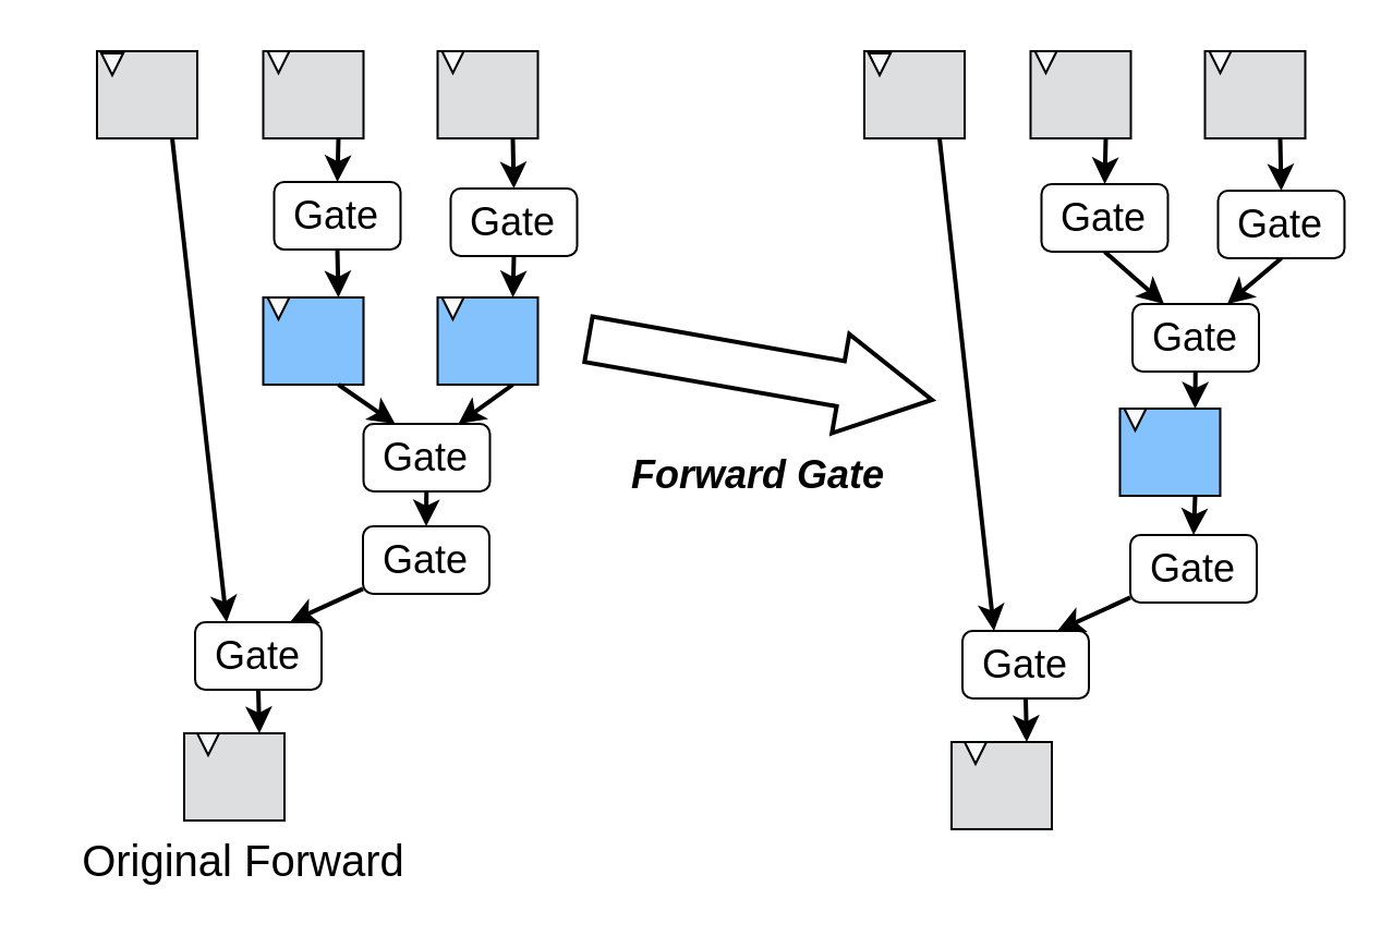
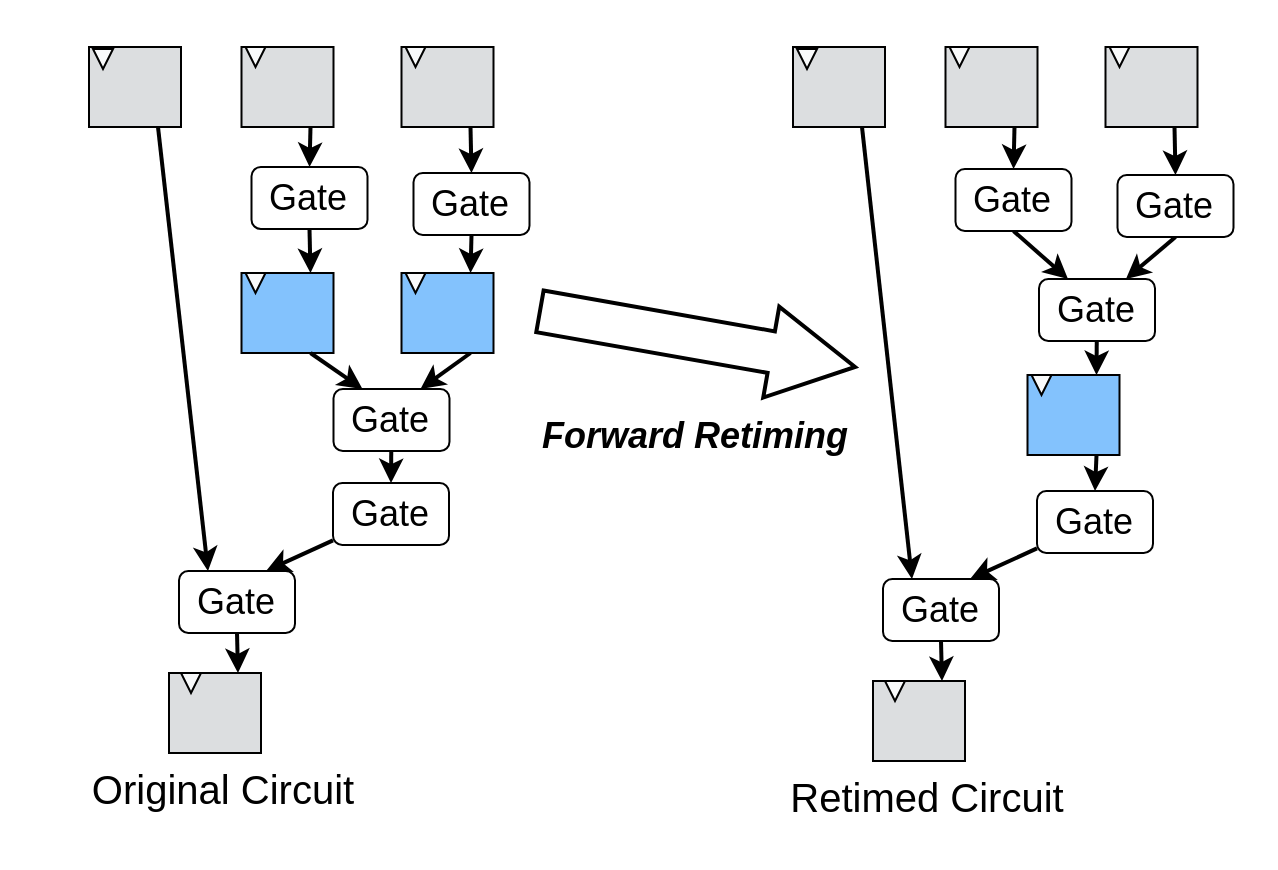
  <mxCell id="0" />
  <mxCell id="1" parent="0" />
  <mxCell id="2" value="" style="shape=singleArrow;whiteSpace=wrap;html=1;arrowWidth=0.457;arrowSize=0.266;rotation=10;strokeWidth=2;" vertex="1" parent="1"><mxGeometry x="268.25" y="146" width="160" height="46.12" as="geometry" /></mxCell>
  <mxCell id="3" style="rounded=0;orthogonalLoop=1;jettySize=auto;html=1;exitX=1;exitY=0.25;exitDx=0;exitDy=0;entryX=0.75;entryY=0;entryDx=0;entryDy=0;strokeWidth=2;" edge="1" parent="1" source="4" target="28"><mxGeometry relative="1" as="geometry"><mxPoint x="195.857" y="191.393" as="targetPoint" /></mxGeometry></mxCell>
  <mxCell id="4" value="" style="rounded=0;whiteSpace=wrap;html=1;fillColor=light-dark(#83c2fd, #121212);container=0;rotation=90;" vertex="1" parent="1"><mxGeometry x="203.25" y="133" width="40" height="46" as="geometry" /></mxCell>
  <mxCell id="5" value="" style="triangle;whiteSpace=wrap;html=1;strokeWidth=1;fillColor=light-dark(#f9fafb, #1d293b);strokeColor=#000000;fontFamily=Times New Roman;container=0;rotation=90;" vertex="1" parent="1"><mxGeometry x="202.25" y="136" width="10" height="10" as="geometry" /></mxCell>
  <mxCell id="6" value="" style="rounded=0;whiteSpace=wrap;html=1;fillColor=light-dark(#83c2fd, #121212);container=0;rotation=90;" vertex="1" parent="1"><mxGeometry x="123.25" y="133" width="40" height="46" as="geometry" /></mxCell>
  <mxCell id="7" value="" style="triangle;whiteSpace=wrap;html=1;strokeWidth=1;fillColor=light-dark(#f9fafb, #1d293b);strokeColor=#000000;fontFamily=Times New Roman;container=0;rotation=90;" vertex="1" parent="1"><mxGeometry x="122.25" y="136" width="10" height="10" as="geometry" /></mxCell>
  <mxCell id="8" value="" style="rounded=0;whiteSpace=wrap;html=1;fillColor=light-dark(#dcdee0, #121212);container=0;rotation=90;" vertex="1" parent="1"><mxGeometry x="47" y="20" width="40" height="46" as="geometry" /></mxCell>
  <mxCell id="9" value="" style="triangle;whiteSpace=wrap;html=1;strokeWidth=1;fillColor=light-dark(#f9fafb, #1d293b);strokeColor=#000000;fontFamily=Times New Roman;container=0;rotation=90;" vertex="1" parent="1"><mxGeometry x="46" y="24" width="10" height="10" as="geometry" /></mxCell>
  <mxCell id="10" style="rounded=0;orthogonalLoop=1;jettySize=auto;html=1;exitX=1;exitY=0.25;exitDx=0;exitDy=0;entryX=0.25;entryY=0;entryDx=0;entryDy=0;strokeWidth=2;" edge="1" parent="1" source="6" target="28"><mxGeometry relative="1" as="geometry"><mxPoint x="179.58" y="188.11" as="targetPoint" /></mxGeometry></mxCell>
  <mxCell id="11" style="edgeStyle=orthogonalEdgeStyle;rounded=0;orthogonalLoop=1;jettySize=auto;html=1;entryX=0;entryY=0.25;entryDx=0;entryDy=0;strokeWidth=2;exitX=0.5;exitY=1;exitDx=0;exitDy=0;" edge="1" parent="1" source="31" target="13"><mxGeometry relative="1" as="geometry"><mxPoint x="119" y="339" as="targetPoint" /><mxPoint x="119" y="309" as="sourcePoint" /></mxGeometry></mxCell>
  <mxCell id="12" style="rounded=0;orthogonalLoop=1;jettySize=auto;html=1;exitX=1;exitY=0.25;exitDx=0;exitDy=0;entryX=0.25;entryY=0;entryDx=0;entryDy=0;strokeWidth=2;" edge="1" parent="1" source="8" target="31"><mxGeometry relative="1" as="geometry"><mxPoint x="106.393" y="246.393" as="targetPoint" /></mxGeometry></mxCell>
  <mxCell id="13" value="" style="rounded=0;whiteSpace=wrap;html=1;fillColor=light-dark(#dcdee0, #121212);container=0;rotation=90;" vertex="1" parent="1"><mxGeometry x="87" y="333" width="40" height="46" as="geometry" /></mxCell>
  <mxCell id="14" value="" style="triangle;whiteSpace=wrap;html=1;strokeWidth=1;fillColor=light-dark(#f9fafb, #1d293b);strokeColor=#000000;fontFamily=Times New Roman;container=0;rotation=90;" vertex="1" parent="1"><mxGeometry x="90" y="336" width="10" height="10" as="geometry" /></mxCell>
- <mxCell id="15" value="&lt;font style=&quot;font-size: 18px;&quot; face=&quot;Helvetica&quot;&gt;&lt;b style=&quot;&quot;&gt;&lt;i&gt;Forward Gate&lt;/i&gt;&lt;/b&gt;&lt;/font&gt;" style="text;html=1;align=center;verticalAlign=middle;whiteSpace=wrap;rounded=0;" vertex="1" parent="1"><mxGeometry x="256" y="203" width="183" height="30" as="geometry" /></mxCell>
- <mxCell id="16" value="&lt;font style=&quot;font-size: 20px;&quot; face=&quot;Helvetica&quot;&gt;Original Forward&lt;/font&gt;" style="text;html=1;align=center;verticalAlign=middle;whiteSpace=wrap;rounded=0;" vertex="1" parent="1"><mxGeometry x="20" y="379" width="183" height="30" as="geometry" /></mxCell>
+ <mxCell id="15" value="&lt;font style=&quot;font-size: 18px;&quot; face=&quot;Helvetica&quot;&gt;&lt;b style=&quot;&quot;&gt;&lt;i&gt;Forward Retiming&lt;/i&gt;&lt;/b&gt;&lt;/font&gt;" style="text;html=1;align=center;verticalAlign=middle;whiteSpace=wrap;rounded=0;" vertex="1" parent="1"><mxGeometry x="256" y="203" width="183" height="30" as="geometry" /></mxCell>
+ <mxCell id="16" value="&lt;font style=&quot;font-size: 20px;&quot; face=&quot;Helvetica&quot;&gt;Original Circuit&lt;/font&gt;" style="text;html=1;align=center;verticalAlign=middle;whiteSpace=wrap;rounded=0;" vertex="1" parent="1"><mxGeometry x="20" y="379" width="183" height="30" as="geometry" /></mxCell>
  <mxCell id="17" style="rounded=0;orthogonalLoop=1;jettySize=auto;html=1;exitX=1;exitY=0.25;exitDx=0;exitDy=0;entryX=0.5;entryY=0;entryDx=0;entryDy=0;strokeWidth=2;" edge="1" parent="1" source="18" target="26"><mxGeometry relative="1" as="geometry"><mxPoint x="157.857" y="87.393" as="targetPoint" /></mxGeometry></mxCell>
  <mxCell id="18" value="" style="rounded=0;whiteSpace=wrap;html=1;fillColor=light-dark(#dcdee0, #121212);container=0;rotation=90;" vertex="1" parent="1"><mxGeometry x="123.25" y="20" width="40" height="46" as="geometry" /></mxCell>
  <mxCell id="19" value="" style="triangle;whiteSpace=wrap;html=1;strokeWidth=1;fillColor=light-dark(#f9fafb, #1d293b);strokeColor=#000000;fontFamily=Times New Roman;container=0;rotation=90;" vertex="1" parent="1"><mxGeometry x="122.25" y="23" width="10" height="10" as="geometry" /></mxCell>
  <mxCell id="20" style="rounded=0;orthogonalLoop=1;jettySize=auto;html=1;exitX=0.5;exitY=1;exitDx=0;exitDy=0;entryX=0;entryY=0.25;entryDx=0;entryDy=0;strokeWidth=2;" edge="1" parent="1" source="26" target="6"><mxGeometry relative="1" as="geometry"><mxPoint x="120.857" y="83.607" as="sourcePoint" /></mxGeometry></mxCell>
  <mxCell id="21" style="rounded=0;orthogonalLoop=1;jettySize=auto;html=1;exitX=1;exitY=0.25;exitDx=0;exitDy=0;entryX=0.5;entryY=0;entryDx=0;entryDy=0;strokeWidth=2;" edge="1" parent="1" source="22" target="25"><mxGeometry relative="1" as="geometry"><mxPoint x="232.75" y="86" as="targetPoint" /></mxGeometry></mxCell>
  <mxCell id="22" value="" style="rounded=0;whiteSpace=wrap;html=1;fillColor=light-dark(#dcdee0, #121212);container=0;rotation=90;" vertex="1" parent="1"><mxGeometry x="203.25" y="20" width="40" height="46" as="geometry" /></mxCell>
  <mxCell id="23" value="" style="triangle;whiteSpace=wrap;html=1;strokeWidth=1;fillColor=light-dark(#f9fafb, #1d293b);strokeColor=#000000;fontFamily=Times New Roman;container=0;rotation=90;" vertex="1" parent="1"><mxGeometry x="202.25" y="23" width="10" height="10" as="geometry" /></mxCell>
  <mxCell id="24" style="rounded=0;orthogonalLoop=1;jettySize=auto;html=1;entryX=0;entryY=0.25;entryDx=0;entryDy=0;strokeWidth=2;exitX=0.5;exitY=1;exitDx=0;exitDy=0;" edge="1" parent="1" source="25" target="4"><mxGeometry relative="1" as="geometry"><mxPoint x="246.25" y="105" as="sourcePoint" /></mxGeometry></mxCell>
  <mxCell id="25" value="&lt;font style=&quot;font-size: 18px;&quot;&gt;Gate&lt;/font&gt;" style="rounded=1;whiteSpace=wrap;html=1;" vertex="1" parent="1"><mxGeometry x="206.25" y="86" width="58" height="31" as="geometry" /></mxCell>
  <mxCell id="26" value="&lt;font style=&quot;font-size: 18px;&quot;&gt;Gate&lt;/font&gt;" style="rounded=1;whiteSpace=wrap;html=1;" vertex="1" parent="1"><mxGeometry x="125.25" y="83" width="58" height="31" as="geometry" /></mxCell>
  <mxCell id="27" style="rounded=0;orthogonalLoop=1;jettySize=auto;html=1;entryX=0.5;entryY=0;entryDx=0;entryDy=0;strokeWidth=2;" edge="1" parent="1" source="28" target="30"><mxGeometry relative="1" as="geometry" /></mxCell>
  <mxCell id="28" value="&lt;font style=&quot;font-size: 18px;&quot;&gt;Gate&lt;/font&gt;" style="rounded=1;whiteSpace=wrap;html=1;" vertex="1" parent="1"><mxGeometry x="166.25" y="194" width="58" height="31" as="geometry" /></mxCell>
  <mxCell id="29" style="rounded=0;orthogonalLoop=1;jettySize=auto;html=1;entryX=0.75;entryY=0;entryDx=0;entryDy=0;strokeWidth=2;" edge="1" parent="1" source="30" target="31"><mxGeometry relative="1" as="geometry" /></mxCell>
  <mxCell id="30" value="&lt;font style=&quot;font-size: 18px;&quot;&gt;Gate&lt;/font&gt;" style="rounded=1;whiteSpace=wrap;html=1;" vertex="1" parent="1"><mxGeometry x="166" y="241" width="58" height="31" as="geometry" /></mxCell>
  <mxCell id="31" value="&lt;font style=&quot;font-size: 18px;&quot;&gt;Gate&lt;/font&gt;" style="rounded=1;whiteSpace=wrap;html=1;" vertex="1" parent="1"><mxGeometry x="89" y="285" width="58" height="31" as="geometry" /></mxCell>
  <mxCell id="32" style="rounded=0;orthogonalLoop=1;jettySize=auto;html=1;entryX=0.75;entryY=0;entryDx=0;entryDy=0;strokeWidth=2;exitX=0.5;exitY=1;exitDx=0;exitDy=0;" edge="1" parent="1" source="47" target="50"><mxGeometry relative="1" as="geometry"><mxPoint x="547.857" y="205.393" as="targetPoint" /><mxPoint x="587" y="171" as="sourcePoint" /></mxGeometry></mxCell>
  <mxCell id="33" value="" style="rounded=0;whiteSpace=wrap;html=1;fillColor=light-dark(#dcdee0, #121212);container=0;rotation=90;" vertex="1" parent="1"><mxGeometry x="399" y="20" width="40" height="46" as="geometry" /></mxCell>
  <mxCell id="34" value="" style="triangle;whiteSpace=wrap;html=1;strokeWidth=1;fillColor=light-dark(#f9fafb, #1d293b);strokeColor=#000000;fontFamily=Times New Roman;container=0;rotation=90;" vertex="1" parent="1"><mxGeometry x="398" y="24" width="10" height="10" as="geometry" /></mxCell>
  <mxCell id="35" style="rounded=0;orthogonalLoop=1;jettySize=auto;html=1;exitX=0.5;exitY=1;exitDx=0;exitDy=0;entryX=0.25;entryY=0;entryDx=0;entryDy=0;strokeWidth=2;" edge="1" parent="1" source="48" target="50"><mxGeometry relative="1" as="geometry"><mxPoint x="531.58" y="202.11" as="targetPoint" /><mxPoint x="506.75" y="171" as="sourcePoint" /></mxGeometry></mxCell>
  <mxCell id="36" style="edgeStyle=orthogonalEdgeStyle;rounded=0;orthogonalLoop=1;jettySize=auto;html=1;entryX=0;entryY=0.25;entryDx=0;entryDy=0;strokeWidth=2;exitX=0.5;exitY=1;exitDx=0;exitDy=0;" edge="1" parent="1" source="53" target="38"><mxGeometry relative="1" as="geometry"><mxPoint x="471" y="343" as="targetPoint" /><mxPoint x="471" y="313" as="sourcePoint" /></mxGeometry></mxCell>
  <mxCell id="37" style="rounded=0;orthogonalLoop=1;jettySize=auto;html=1;exitX=1;exitY=0.25;exitDx=0;exitDy=0;entryX=0.25;entryY=0;entryDx=0;entryDy=0;strokeWidth=2;" edge="1" parent="1" source="33" target="53"><mxGeometry relative="1" as="geometry"><mxPoint x="458.393" y="250.393" as="targetPoint" /></mxGeometry></mxCell>
  <mxCell id="38" value="" style="rounded=0;whiteSpace=wrap;html=1;fillColor=light-dark(#dcdee0, #121212);container=0;rotation=90;" vertex="1" parent="1"><mxGeometry x="439" y="337" width="40" height="46" as="geometry" /></mxCell>
  <mxCell id="39" value="" style="triangle;whiteSpace=wrap;html=1;strokeWidth=1;fillColor=light-dark(#f9fafb, #1d293b);strokeColor=#000000;fontFamily=Times New Roman;container=0;rotation=90;" vertex="1" parent="1"><mxGeometry x="442" y="340" width="10" height="10" as="geometry" /></mxCell>
+ <mxCell id="40" value="&lt;span style=&quot;font-size: 20px;&quot;&gt;Retimed Circuit&lt;/span&gt;" style="text;html=1;align=center;verticalAlign=middle;whiteSpace=wrap;rounded=0;" vertex="1" parent="1"><mxGeometry x="372" y="383" width="183" height="30" as="geometry" /></mxCell>
  <mxCell id="41" style="rounded=0;orthogonalLoop=1;jettySize=auto;html=1;exitX=1;exitY=0.25;exitDx=0;exitDy=0;entryX=0.5;entryY=0;entryDx=0;entryDy=0;strokeWidth=2;" edge="1" parent="1" source="42" target="48"><mxGeometry relative="1" as="geometry"><mxPoint x="509.857" y="88.393" as="targetPoint" /></mxGeometry></mxCell>
  <mxCell id="42" value="" style="rounded=0;whiteSpace=wrap;html=1;fillColor=light-dark(#dcdee0, #121212);container=0;rotation=90;" vertex="1" parent="1"><mxGeometry x="475.25" y="20" width="40" height="46" as="geometry" /></mxCell>
  <mxCell id="43" value="" style="triangle;whiteSpace=wrap;html=1;strokeWidth=1;fillColor=light-dark(#f9fafb, #1d293b);strokeColor=#000000;fontFamily=Times New Roman;container=0;rotation=90;" vertex="1" parent="1"><mxGeometry x="474.25" y="23" width="10" height="10" as="geometry" /></mxCell>
  <mxCell id="44" style="rounded=0;orthogonalLoop=1;jettySize=auto;html=1;exitX=1;exitY=0.25;exitDx=0;exitDy=0;entryX=0.5;entryY=0;entryDx=0;entryDy=0;strokeWidth=2;" edge="1" parent="1" source="45" target="47"><mxGeometry relative="1" as="geometry"><mxPoint x="584.75" y="87" as="targetPoint" /></mxGeometry></mxCell>
  <mxCell id="45" value="" style="rounded=0;whiteSpace=wrap;html=1;fillColor=light-dark(#dcdee0, #121212);container=0;rotation=90;" vertex="1" parent="1"><mxGeometry x="555.25" y="20" width="40" height="46" as="geometry" /></mxCell>
  <mxCell id="46" value="" style="triangle;whiteSpace=wrap;html=1;strokeWidth=1;fillColor=light-dark(#f9fafb, #1d293b);strokeColor=#000000;fontFamily=Times New Roman;container=0;rotation=90;" vertex="1" parent="1"><mxGeometry x="554.25" y="23" width="10" height="10" as="geometry" /></mxCell>
  <mxCell id="47" value="&lt;font style=&quot;font-size: 18px;&quot;&gt;Gate&lt;/font&gt;" style="rounded=1;whiteSpace=wrap;html=1;" vertex="1" parent="1"><mxGeometry x="558.25" y="87" width="58" height="31" as="geometry" /></mxCell>
  <mxCell id="48" value="&lt;font style=&quot;font-size: 18px;&quot;&gt;Gate&lt;/font&gt;" style="rounded=1;whiteSpace=wrap;html=1;" vertex="1" parent="1"><mxGeometry x="477.25" y="84" width="58" height="31" as="geometry" /></mxCell>
  <mxCell id="49" style="rounded=0;orthogonalLoop=1;jettySize=auto;html=1;entryX=0;entryY=0.25;entryDx=0;entryDy=0;strokeWidth=2;" edge="1" parent="1" source="50" target="55"><mxGeometry relative="1" as="geometry" /></mxCell>
  <mxCell id="50" value="&lt;font style=&quot;font-size: 18px;&quot;&gt;Gate&lt;/font&gt;" style="rounded=1;whiteSpace=wrap;html=1;" vertex="1" parent="1"><mxGeometry x="519" y="139" width="58" height="31" as="geometry" /></mxCell>
  <mxCell id="51" style="rounded=0;orthogonalLoop=1;jettySize=auto;html=1;entryX=0.75;entryY=0;entryDx=0;entryDy=0;strokeWidth=2;" edge="1" parent="1" source="52" target="53"><mxGeometry relative="1" as="geometry" /></mxCell>
  <mxCell id="52" value="&lt;font style=&quot;font-size: 18px;&quot;&gt;Gate&lt;/font&gt;" style="rounded=1;whiteSpace=wrap;html=1;" vertex="1" parent="1"><mxGeometry x="518" y="245" width="58" height="31" as="geometry" /></mxCell>
  <mxCell id="53" value="&lt;font style=&quot;font-size: 18px;&quot;&gt;Gate&lt;/font&gt;" style="rounded=1;whiteSpace=wrap;html=1;" vertex="1" parent="1"><mxGeometry x="441" y="289" width="58" height="31" as="geometry" /></mxCell>
  <mxCell id="54" style="rounded=0;orthogonalLoop=1;jettySize=auto;html=1;exitX=1;exitY=0.25;exitDx=0;exitDy=0;entryX=0.5;entryY=0;entryDx=0;entryDy=0;strokeWidth=2;" edge="1" parent="1" source="55" target="52"><mxGeometry relative="1" as="geometry"><mxPoint x="552" y="243" as="targetPoint" /></mxGeometry></mxCell>
  <mxCell id="55" value="" style="rounded=0;whiteSpace=wrap;html=1;fillColor=light-dark(#83c2fd, #121212);container=0;rotation=90;" vertex="1" parent="1"><mxGeometry x="516.25" y="184" width="40" height="46" as="geometry" /></mxCell>
  <mxCell id="56" value="" style="triangle;whiteSpace=wrap;html=1;strokeWidth=1;fillColor=light-dark(#f9fafb, #1d293b);strokeColor=#000000;fontFamily=Times New Roman;container=0;rotation=90;" vertex="1" parent="1"><mxGeometry x="515.25" y="187" width="10" height="10" as="geometry" /></mxCell>
